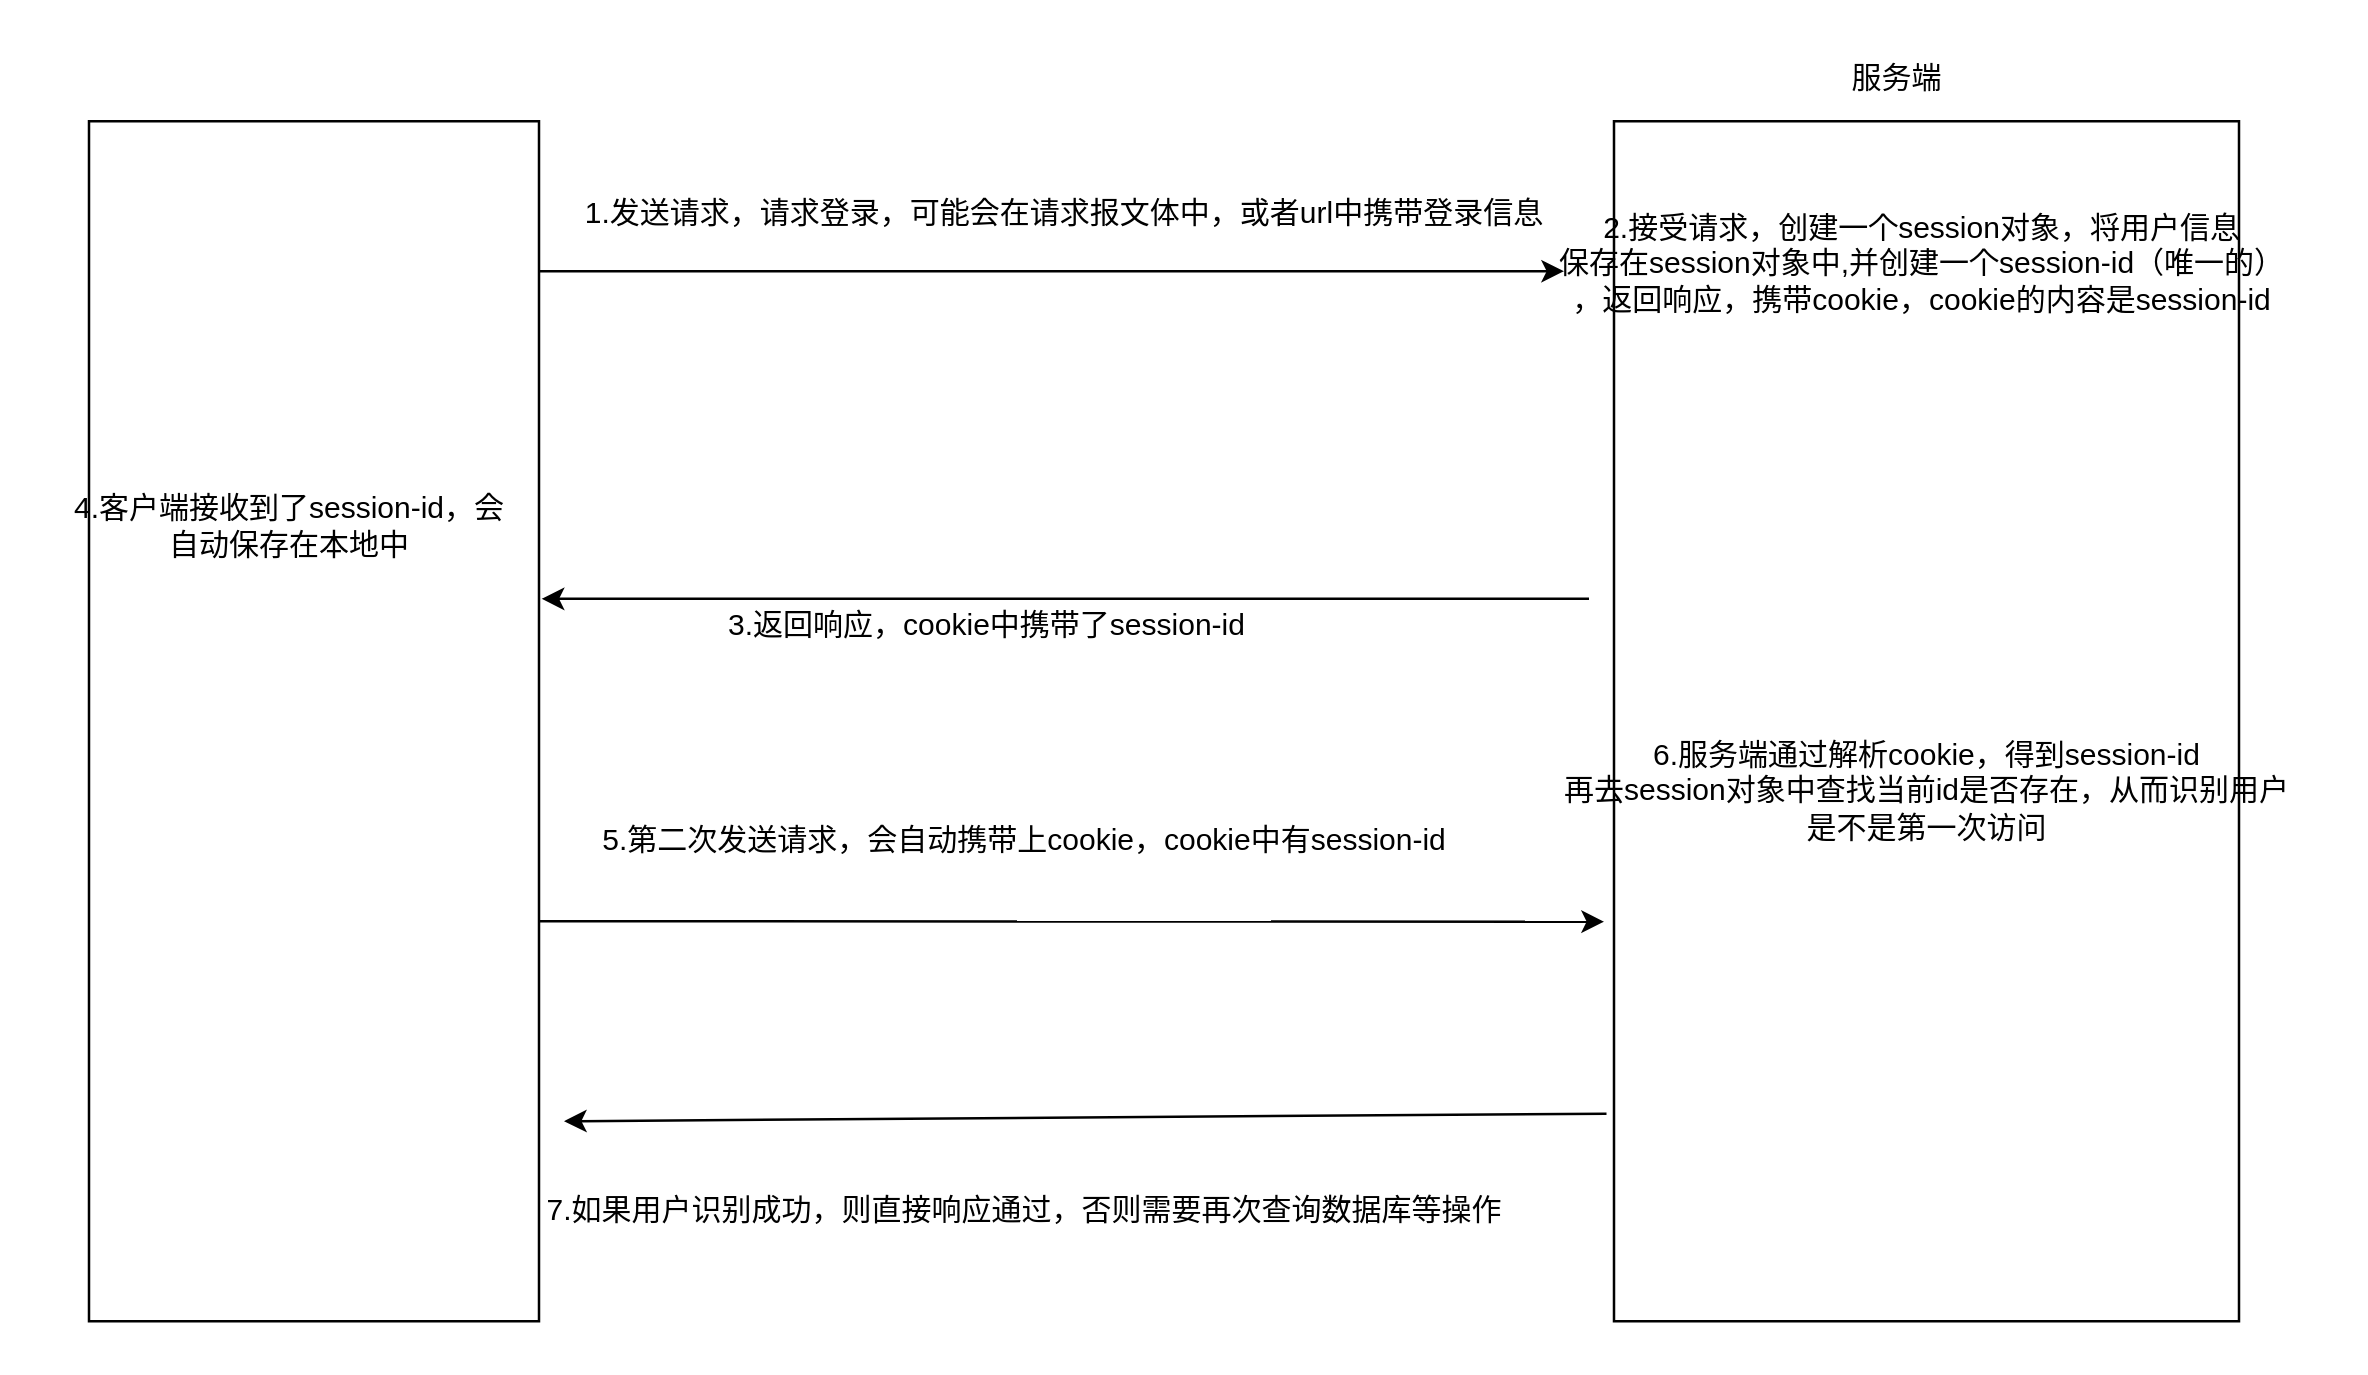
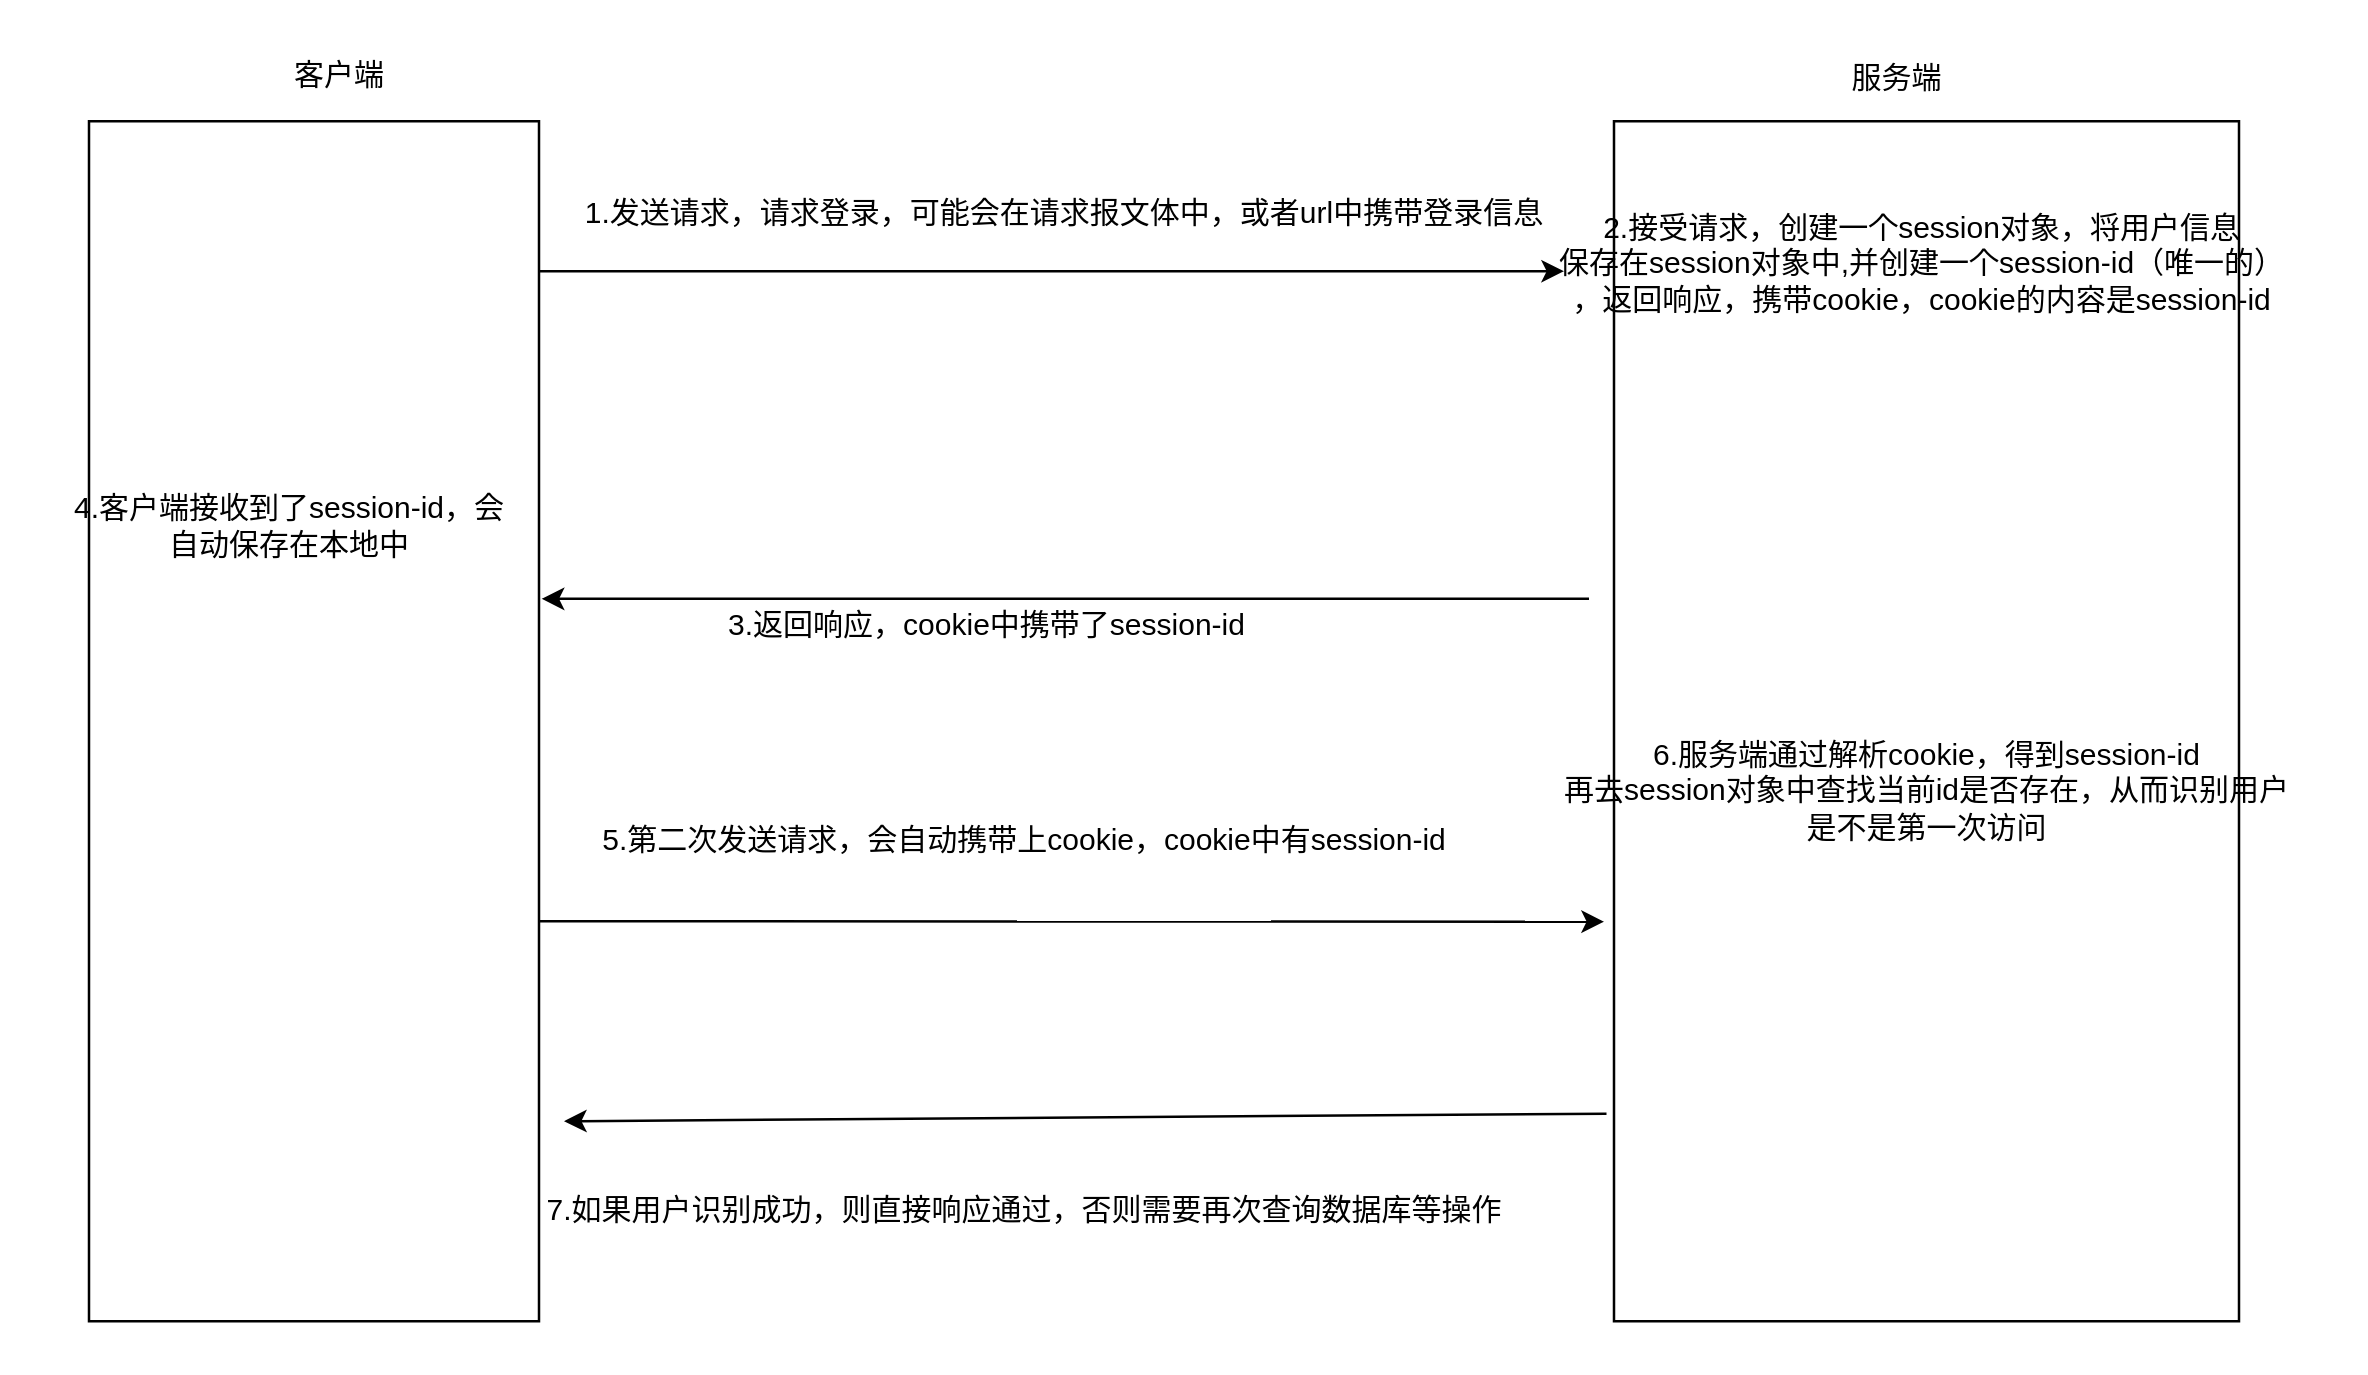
  <mxCell id="0" />
  <mxCell id="1" parent="0" />
  <mxCell id="2" value="" style="rounded=0;whiteSpace=wrap;html=1;" vertex="1" parent="1"><mxGeometry x="35" y="48" width="180" height="480" as="geometry" /></mxCell>
+ <mxCell id="3" value="客户端" style="text;html=1;align=center;verticalAlign=middle;resizable=0;points=[];autosize=1;" vertex="1" parent="1"><mxGeometry x="110" y="20" width="50" height="20" as="geometry" /></mxCell>
  <mxCell id="4" value="" style="rounded=0;whiteSpace=wrap;html=1;" vertex="1" parent="1"><mxGeometry x="645" y="48" width="250" height="480" as="geometry" /></mxCell>
  <mxCell id="5" value="服务端" style="text;html=1;align=center;verticalAlign=middle;resizable=0;points=[];autosize=1;" vertex="1" parent="1"><mxGeometry x="733" y="21" width="50" height="20" as="geometry" /></mxCell>
  <mxCell id="6" value="" style="endArrow=classic;html=1;" edge="1" parent="1"><mxGeometry width="50" height="50" relative="1" as="geometry"><mxPoint x="215" y="108" as="sourcePoint" /><mxPoint x="625" y="108" as="targetPoint" /></mxGeometry></mxCell>
  <mxCell id="7" value="1.发送请求，请求登录，可能会在请求报文体中，或者url中携带登录信息" style="text;html=1;align=center;verticalAlign=middle;resizable=0;points=[];autosize=1;" vertex="1" parent="1"><mxGeometry x="225" y="75" width="400" height="20" as="geometry" /></mxCell>
  <mxCell id="8" value="2.接受请求，创建一个session对象，将用户信息&lt;br&gt;保存在session对象中,并创建一个session-id（唯一的）&lt;br&gt;，返回响应，携带cookie，cookie的内容是session-id" style="text;html=1;align=center;verticalAlign=middle;resizable=0;points=[];autosize=1;" vertex="1" parent="1"><mxGeometry x="613" y="80" width="310" height="50" as="geometry" /></mxCell>
  <mxCell id="9" value="" style="endArrow=classic;html=1;entryX=1.006;entryY=0.398;entryDx=0;entryDy=0;entryPerimeter=0;" edge="1" parent="1" target="2"><mxGeometry width="50" height="50" relative="1" as="geometry"><mxPoint x="635" y="239" as="sourcePoint" /><mxPoint x="625" y="188" as="targetPoint" /></mxGeometry></mxCell>
  <mxCell id="10" value="3.返回响应，cookie中携带了session-id" style="text;html=1;align=center;verticalAlign=middle;resizable=0;points=[];autosize=1;" vertex="1" parent="1"><mxGeometry x="284" y="240" width="220" height="20" as="geometry" /></mxCell>
  <mxCell id="11" value="4.客户端接收到了session-id，会&lt;br&gt;自动保存在本地中" style="text;html=1;align=center;verticalAlign=middle;resizable=0;points=[];autosize=1;" vertex="1" parent="1"><mxGeometry x="20" y="195" width="190" height="30" as="geometry" /></mxCell>
  <mxCell id="12" value="" style="endArrow=classic;html=1;entryX=-0.016;entryY=0.667;entryDx=0;entryDy=0;entryPerimeter=0;" edge="1" parent="1" target="4"><mxGeometry width="50" height="50" relative="1" as="geometry"><mxPoint x="215" y="368" as="sourcePoint" /><mxPoint x="265" y="318" as="targetPoint" /></mxGeometry></mxCell>
  <mxCell id="13" value="5.第二次发送请求，会自动携带上cookie，cookie中有session-id" style="text;html=1;align=center;verticalAlign=middle;resizable=0;points=[];autosize=1;" vertex="1" parent="1"><mxGeometry x="234" y="326" width="350" height="20" as="geometry" /></mxCell>
  <mxCell id="14" value="6.服务端通过解析cookie，得到session-id&lt;br&gt;再去session对象中查找当前id是否存在，从而识别用户&lt;br&gt;是不是第一次访问" style="text;html=1;align=center;verticalAlign=middle;resizable=0;points=[];autosize=1;" vertex="1" parent="1"><mxGeometry x="615" y="291" width="310" height="50" as="geometry" /></mxCell>
  <mxCell id="15" value="" style="endArrow=classic;html=1;exitX=-0.012;exitY=0.827;exitDx=0;exitDy=0;exitPerimeter=0;" edge="1" parent="1" source="4"><mxGeometry width="50" height="50" relative="1" as="geometry"><mxPoint x="595" y="448" as="sourcePoint" /><mxPoint x="225" y="448" as="targetPoint" /></mxGeometry></mxCell>
  <mxCell id="16" value="7.如果用户识别成功，则直接响应通过，否则需要再次查询数据库等操作" style="text;html=1;align=center;verticalAlign=middle;resizable=0;points=[];autosize=1;" vertex="1" parent="1"><mxGeometry x="209" y="474" width="400" height="20" as="geometry" /></mxCell>
